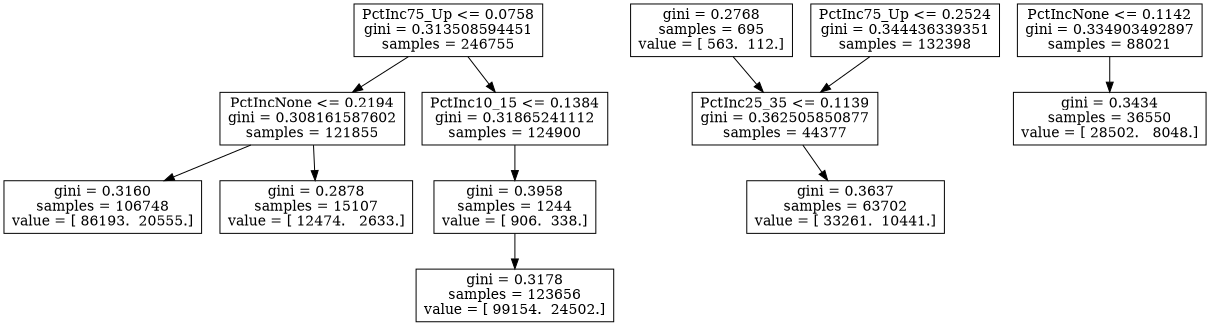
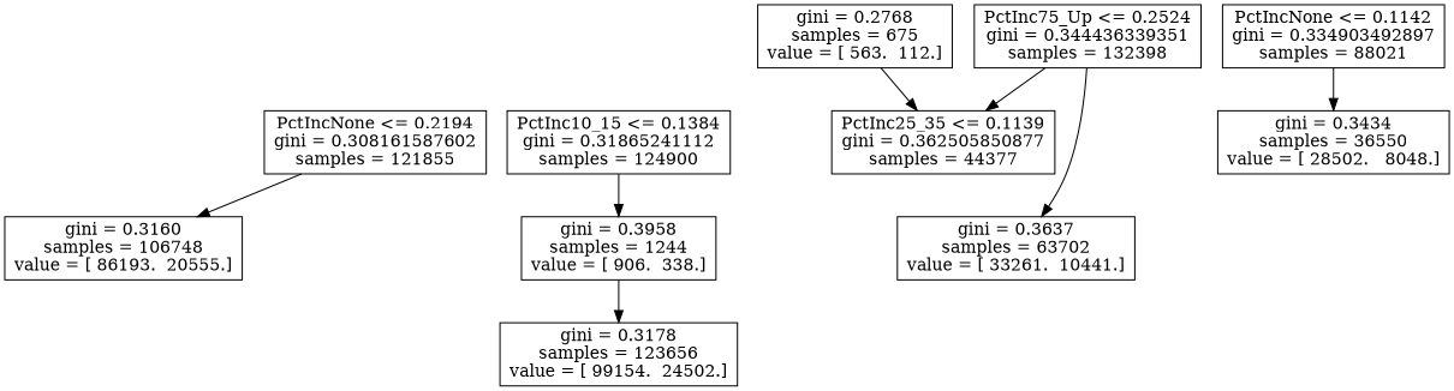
  digraph {
    node [shape=box]
-   n1 [label="PctInc75_Up <= 0.0758\ngini = 0.313508594451\nsamples = 246755"]
    n2 [label="PctIncNone <= 0.2194\ngini = 0.308161587602\nsamples = 121855"]
    n3 [label="PctInc10_15 <= 0.1384\ngini = 0.31865241112\nsamples = 124900"]
    n4 [label="PctInc75_Up <= 0.2524\ngini = 0.344436339351\nsamples = 132398"]
    n5 [label="PctInc25_35 <= 0.1139\ngini = 0.362505850877\nsamples = 44377"]
    n6 [label="gini = 0.3160\nsamples = 106748\nvalue = [ 86193.  20555.]"]
-   n7 [label="gini = 0.2878\nsamples = 15107\nvalue = [ 12474.   2633.]"]
    n8 [label="gini = 0.3958\nsamples = 1244\nvalue = [ 906.  338.]"]
    n9 [label="gini = 0.3178\nsamples = 123656\nvalue = [ 99154.  24502.]"]
    n10 [label="PctIncNone <= 0.1142\ngini = 0.334903492897\nsamples = 88021"]
    n11 [label="gini = 0.3434\nsamples = 36550\nvalue = [ 28502.   8048.]"]
    n12 [label="gini = 0.3637\nsamples = 63702\nvalue = [ 33261.  10441.]"]
-   n13 [label="gini = 0.2768\nsamples = 695\nvalue = [ 563.  112.]"]
-   n1 -> n2
-   n1 -> n3
+   n13 [label="gini = 0.2768\nsamples = 675\nvalue = [ 563.  112.]"]
    n2 -> n6
-   n2 -> n7
    n3 -> n8
    n4 -> n5
-   n5 -> n12
+   n4 -> n12
    n8 -> n9
    n10 -> n11
    n13 -> n5
  }
